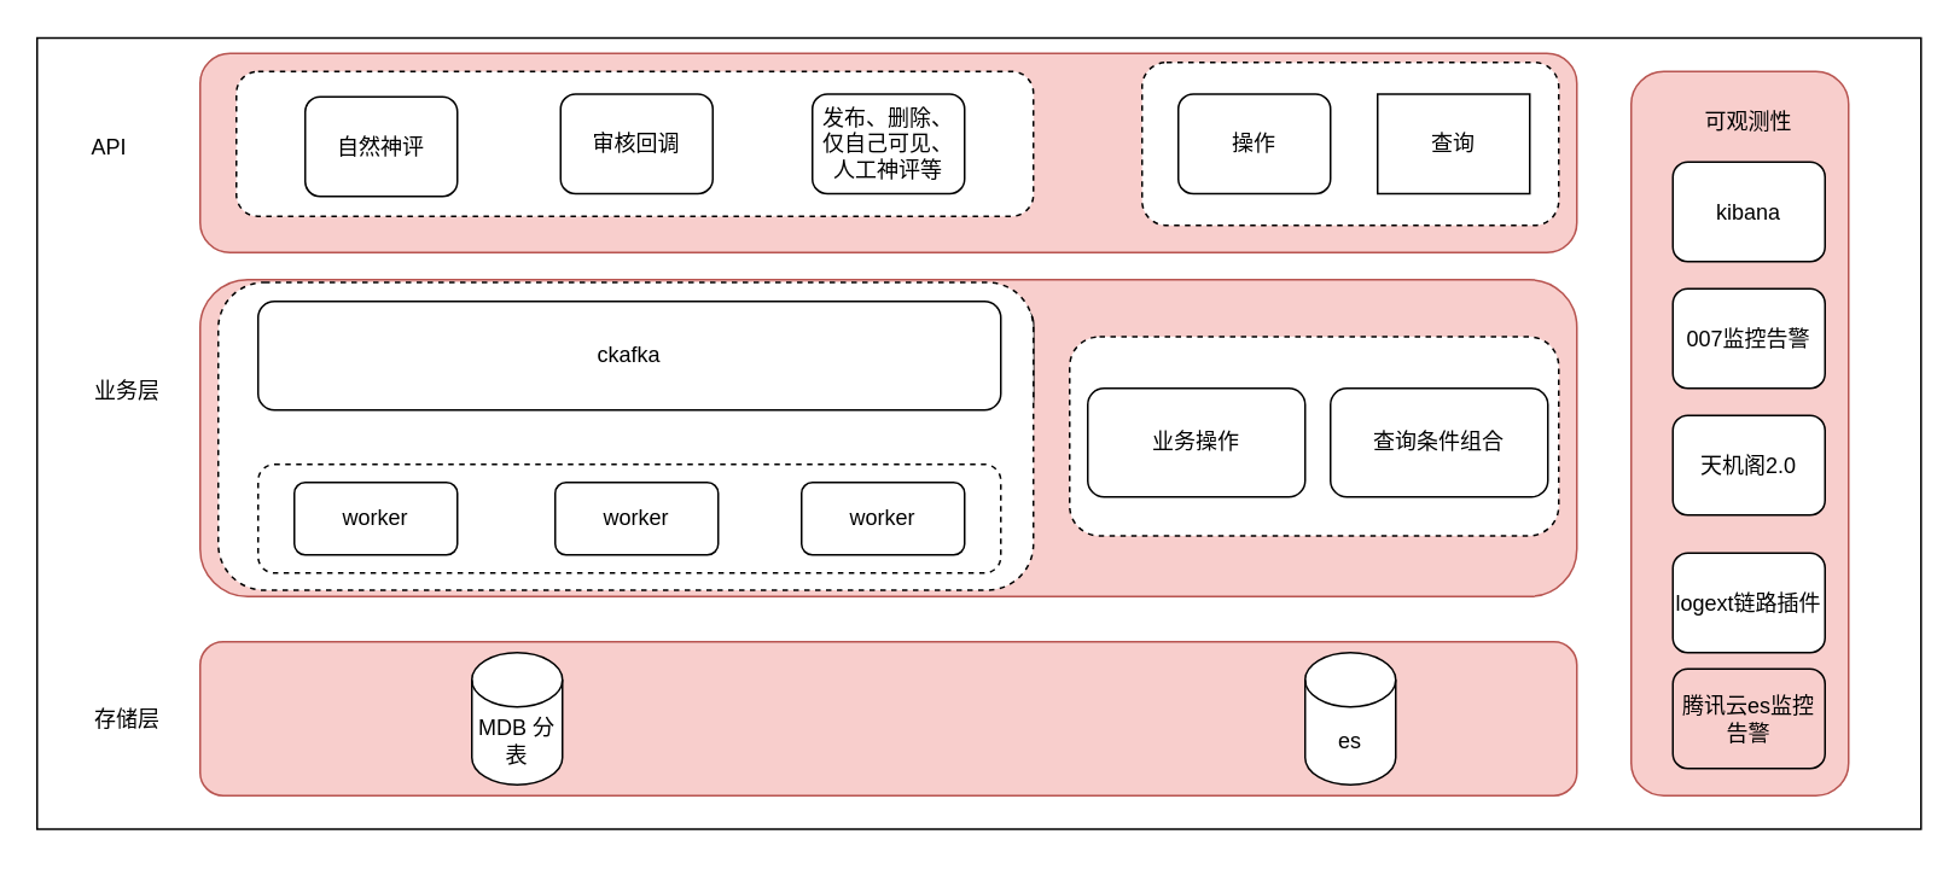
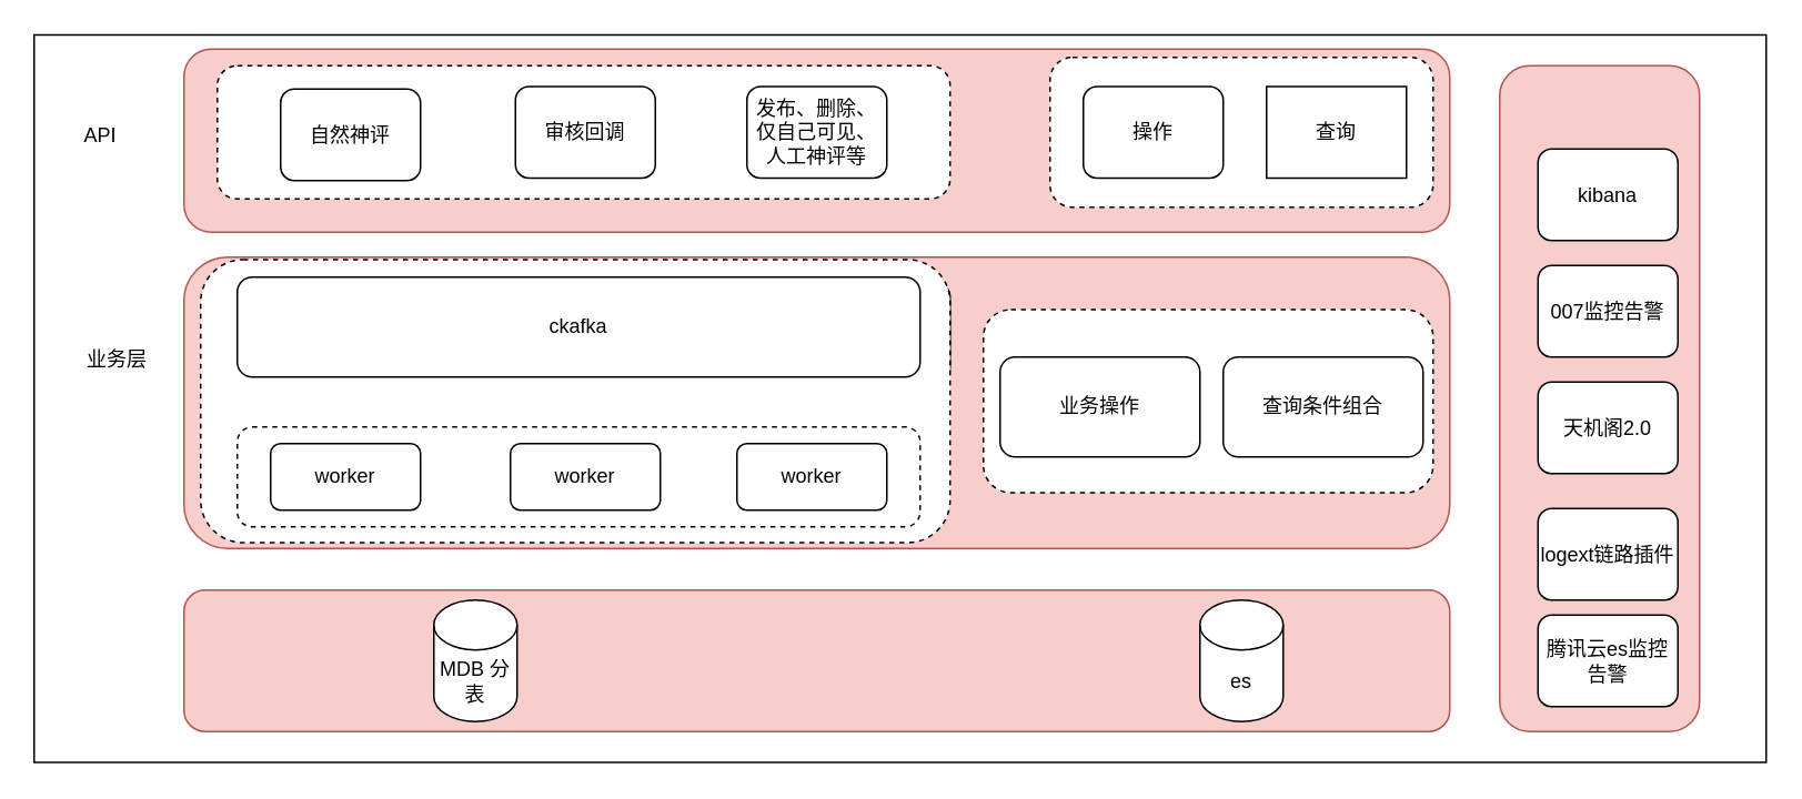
  <mxCell id="0" />
  <mxCell id="1" parent="0" />
  <mxCell id="2" value="" style="rounded=0;whiteSpace=wrap;html=1;" parent="1" vertex="1"><mxGeometry x="20" y="20.5" width="1040" height="437" as="geometry" /></mxCell>
  <mxCell id="3" value="" style="rounded=1;whiteSpace=wrap;html=1;fillColor=#f8cecc;strokeColor=#b85450;" vertex="1" parent="1"><mxGeometry x="110" y="29" width="760" height="110" as="geometry" /></mxCell>
  <mxCell id="4" value="" style="rounded=1;whiteSpace=wrap;html=1;fillColor=#f8cecc;strokeColor=#b85450;" vertex="1" parent="1"><mxGeometry x="110" y="154" width="760" height="175" as="geometry" /></mxCell>
  <mxCell id="5" style="edgeStyle=orthogonalEdgeStyle;rounded=0;orthogonalLoop=1;jettySize=auto;html=1;exitX=0.5;exitY=1;exitDx=0;exitDy=0;entryX=0.5;entryY=0;entryDx=0;entryDy=0;" edge="1" parent="1" source="6" target="35"><mxGeometry relative="1" as="geometry" /></mxCell>
  <mxCell id="6" value="ckafka" style="rounded=1;whiteSpace=wrap;html=1;" parent="1" vertex="1"><mxGeometry x="130" y="169" width="440" height="60" as="geometry" /></mxCell>
  <mxCell id="7" value="" style="rounded=1;whiteSpace=wrap;html=1;dashed=1;" parent="1" vertex="1"><mxGeometry x="130" y="39" width="440" height="80" as="geometry" /></mxCell>
  <mxCell id="8" value="自然神评" style="rounded=1;whiteSpace=wrap;html=1;" parent="1" vertex="1"><mxGeometry x="168" y="53" width="84" height="55" as="geometry" /></mxCell>
  <mxCell id="9" value="发布、删除、仅自己可见、人工神评等" style="rounded=1;whiteSpace=wrap;html=1;" parent="1" vertex="1"><mxGeometry x="448" y="51.5" width="84" height="55" as="geometry" /></mxCell>
  <mxCell id="10" value="审核回调" style="rounded=1;whiteSpace=wrap;html=1;" parent="1" vertex="1"><mxGeometry x="309" y="51.5" width="84" height="55" as="geometry" /></mxCell>
  <mxCell id="11" value="" style="rounded=1;whiteSpace=wrap;html=1;fillColor=#f8cecc;strokeColor=#b85450;" parent="1" vertex="1"><mxGeometry x="110" y="354" width="760" height="85" as="geometry" /></mxCell>
  <mxCell id="12" value="es" style="shape=cylinder3;whiteSpace=wrap;html=1;boundedLbl=1;backgroundOutline=1;size=15;" parent="1" vertex="1"><mxGeometry x="720" y="360" width="50" height="73" as="geometry" /></mxCell>
  <mxCell id="13" value="MDB 分表" style="shape=cylinder3;whiteSpace=wrap;html=1;boundedLbl=1;backgroundOutline=1;size=15;" parent="1" vertex="1"><mxGeometry x="260" y="360" width="50" height="73" as="geometry" /></mxCell>
  <mxCell id="14" value="" style="rounded=1;whiteSpace=wrap;html=1;dashed=1;" parent="1" vertex="1"><mxGeometry x="630" y="34" width="230" height="90" as="geometry" /></mxCell>
  <mxCell id="15" value="查询" style="whiteSpace=wrap;html=1;rounded=0;" parent="1" vertex="1"><mxGeometry x="760" y="51.5" width="84" height="55" as="geometry" /></mxCell>
  <mxCell id="16" value="操作" style="rounded=1;whiteSpace=wrap;html=1;" parent="1" vertex="1"><mxGeometry x="650" y="51.5" width="84" height="55" as="geometry" /></mxCell>
  <mxCell id="17" value="" style="rounded=1;whiteSpace=wrap;html=1;fillColor=#f8cecc;strokeColor=#b85450;" parent="1" vertex="1"><mxGeometry x="900" y="39" width="120" height="400" as="geometry" /></mxCell>
- <mxCell id="18" value="可观测性" style="text;html=1;strokeColor=none;fillColor=none;align=center;verticalAlign=middle;whiteSpace=wrap;rounded=0;" parent="1" vertex="1"><mxGeometry x="935" y="51.5" width="60" height="30" as="geometry" /></mxCell>
  <mxCell id="19" value="kibana" style="rounded=1;whiteSpace=wrap;html=1;" parent="1" vertex="1"><mxGeometry x="923" y="89" width="84" height="55" as="geometry" /></mxCell>
  <mxCell id="20" value="007监控告警" style="rounded=1;whiteSpace=wrap;html=1;" parent="1" vertex="1"><mxGeometry x="923" y="159" width="84" height="55" as="geometry" /></mxCell>
  <mxCell id="21" value="天机阁2.0" style="rounded=1;whiteSpace=wrap;html=1;" parent="1" vertex="1"><mxGeometry x="923" y="229" width="84" height="55" as="geometry" /></mxCell>
  <mxCell id="22" value="logext链路插件" style="rounded=1;whiteSpace=wrap;html=1;" parent="1" vertex="1"><mxGeometry x="923" y="305" width="84" height="55" as="geometry" /></mxCell>
- <mxCell id="23" value="腾讯云es监控告警" style="rounded=1;whiteSpace=wrap;html=1;fillColor=#f8cecc;" parent="1" vertex="1"><mxGeometry x="923" y="369" width="84" height="55" as="geometry" /></mxCell>
+ <mxCell id="23" value="腾讯云es监控告警" style="rounded=1;whiteSpace=wrap;html=1;" parent="1" vertex="1"><mxGeometry x="923" y="369" width="84" height="55" as="geometry" /></mxCell>
  <mxCell id="24" value="API" style="text;html=1;strokeColor=none;fillColor=none;align=center;verticalAlign=middle;whiteSpace=wrap;rounded=0;" vertex="1" parent="1"><mxGeometry x="30" y="65.5" width="60" height="30" as="geometry" /></mxCell>
  <mxCell id="25" value="业务层" style="text;html=1;strokeColor=none;fillColor=none;align=center;verticalAlign=middle;whiteSpace=wrap;rounded=0;" vertex="1" parent="1"><mxGeometry x="40" y="200.5" width="60" height="30" as="geometry" /></mxCell>
- <mxCell id="26" value="存储层" style="text;html=1;strokeColor=none;fillColor=none;align=center;verticalAlign=middle;whiteSpace=wrap;rounded=0;" vertex="1" parent="1"><mxGeometry x="40" y="381.5" width="60" height="30" as="geometry" /></mxCell>
  <mxCell id="27" value="" style="rounded=1;whiteSpace=wrap;html=1;dashed=1;" vertex="1" parent="1"><mxGeometry x="590" y="185.5" width="270" height="110" as="geometry" /></mxCell>
  <mxCell id="28" value="worker" style="rounded=1;whiteSpace=wrap;html=1;" vertex="1" parent="1"><mxGeometry x="160" y="269" width="90" height="40" as="geometry" /></mxCell>
  <mxCell id="29" value="业务操作" style="rounded=1;whiteSpace=wrap;html=1;" vertex="1" parent="1"><mxGeometry x="600" y="214" width="120" height="60" as="geometry" /></mxCell>
  <mxCell id="30" value="查询条件组合" style="rounded=1;whiteSpace=wrap;html=1;" parent="1" vertex="1"><mxGeometry x="734" y="214" width="120" height="60" as="geometry" /></mxCell>
  <mxCell id="31" value="" style="rounded=1;whiteSpace=wrap;html=1;dashed=1;" vertex="1" parent="1"><mxGeometry x="120" y="155.5" width="450" height="170" as="geometry" /></mxCell>
  <mxCell id="32" value="ckafka" style="rounded=1;whiteSpace=wrap;html=1;" vertex="1" parent="1"><mxGeometry x="142" y="166" width="410" height="60" as="geometry" /></mxCell>
  <mxCell id="33" value="worker" style="rounded=1;whiteSpace=wrap;html=1;" vertex="1" parent="1"><mxGeometry x="160" y="269" width="90" height="40" as="geometry" /></mxCell>
  <mxCell id="34" value="worker" style="rounded=1;whiteSpace=wrap;html=1;" vertex="1" parent="1"><mxGeometry x="310" y="269" width="90" height="40" as="geometry" /></mxCell>
  <mxCell id="35" value="" style="rounded=1;whiteSpace=wrap;html=1;dashed=1;" vertex="1" parent="1"><mxGeometry x="142" y="256" width="410" height="60" as="geometry" /></mxCell>
  <mxCell id="36" value="worker" style="rounded=1;whiteSpace=wrap;html=1;" vertex="1" parent="1"><mxGeometry x="442" y="266" width="90" height="40" as="geometry" /></mxCell>
  <mxCell id="37" value="worker" style="rounded=1;whiteSpace=wrap;html=1;" vertex="1" parent="1"><mxGeometry x="162" y="266" width="90" height="40" as="geometry" /></mxCell>
  <mxCell id="38" value="worker" style="rounded=1;whiteSpace=wrap;html=1;" vertex="1" parent="1"><mxGeometry x="306" y="266" width="90" height="40" as="geometry" /></mxCell>
